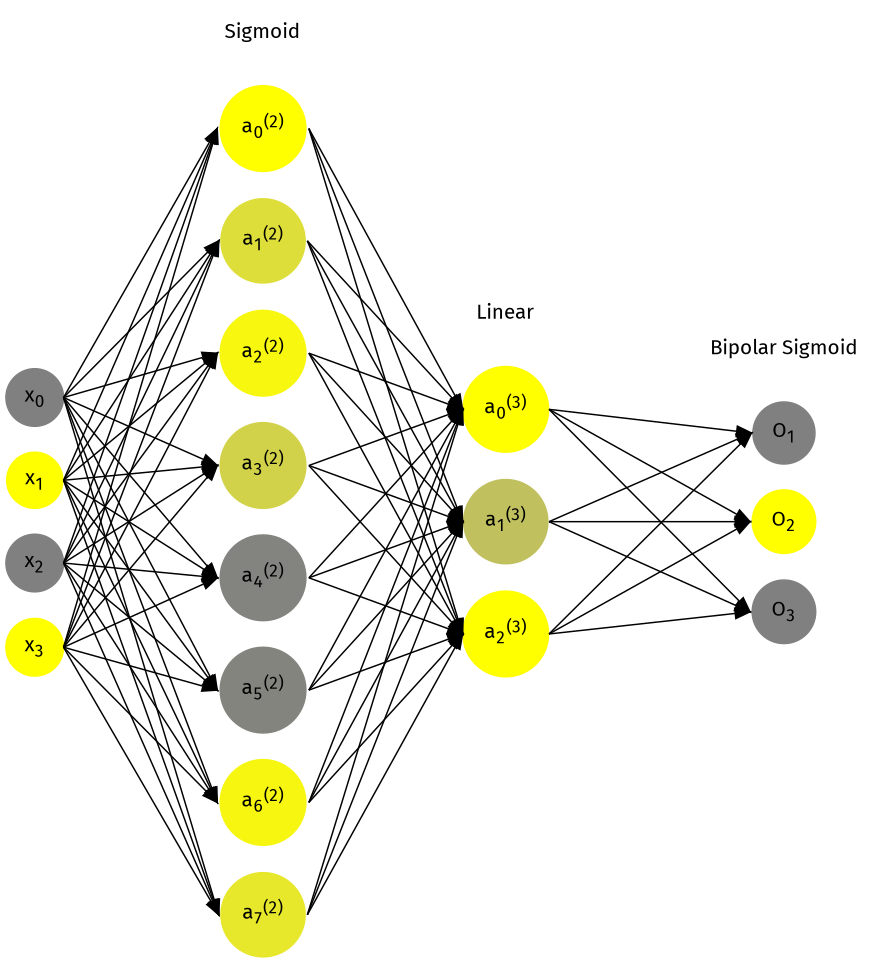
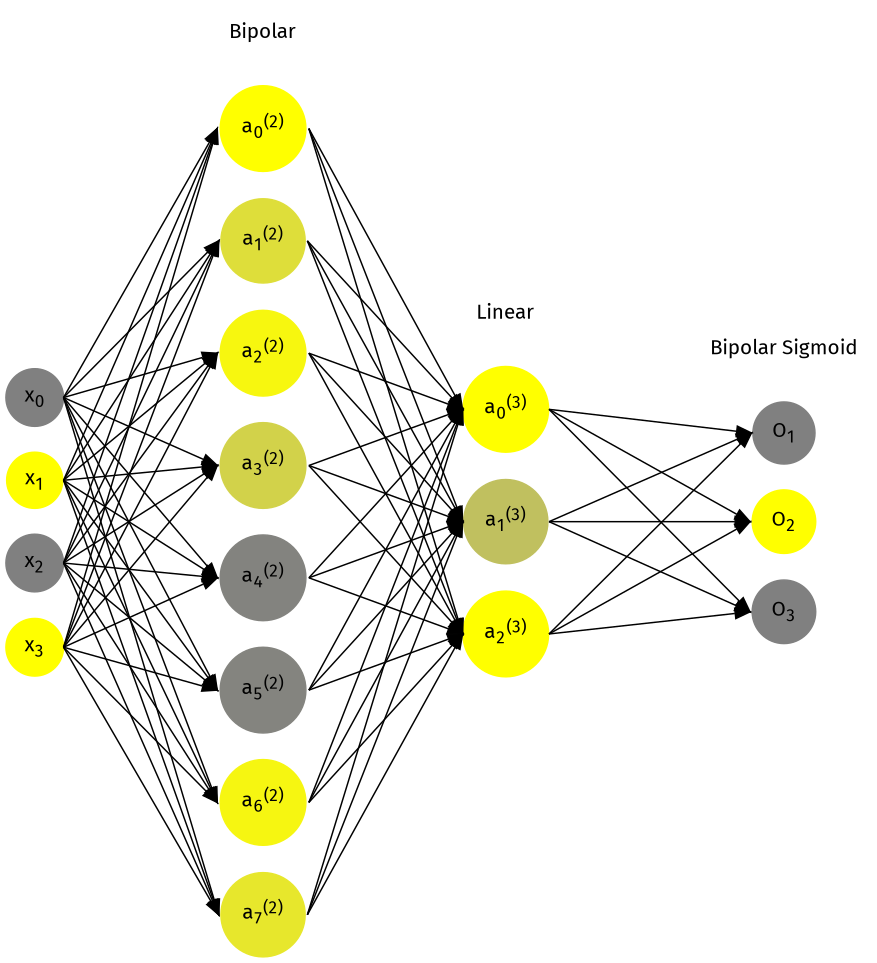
  digraph {
    rankdir=LR
    ranksep=1.4
    splines=false
    fontname="Fira Sans"
    node [color="0.1667, 0.0, 0.5" fillcolor="0.1667, 0.0, 0.5" shape=circle style=filled fontname="Fira Sans"]
    edge [headport=w style=solid tailport=e fontname="Fira Sans"]
    n1 [label=<x<sub>0</sub>>]
    n2 [color="0.1667, 1.0, 1.0" fillcolor="0.1667, 1.0, 1.0" label=<x<sub>1</sub>>]
    n3 [label=<x<sub>2</sub>>]
    n4 [color="0.1667, 1.0, 1.0" fillcolor="0.1667, 1.0, 1.0" label=<x<sub>3</sub>>]
    n5 [color="0.1667, 0.999730, 0.999865" fillcolor="0.1667, 0.999730, 0.999865" label=<a<sub>0</sub><sup>(2)</sup>>]
    n6 [color="0.1667, 0.739313, 0.869657" fillcolor="0.1667, 0.739313, 0.869657" label=<a<sub>1</sub><sup>(2)</sup>>]
    n7 [color="0.1667, 0.936487, 0.968243" fillcolor="0.1667, 0.936487, 0.968243" label=<a<sub>2</sub><sup>(2)</sup>>]
    n8 [color="0.1667, 0.646998, 0.823499" fillcolor="0.1667, 0.646998, 0.823499" label=<a<sub>3</sub><sup>(2)</sup>>]
    n9 [color="0.1667, 0.030495, 0.515248" fillcolor="0.1667, 0.030495, 0.515248" label=<a<sub>4</sub><sup>(2)</sup>>]
    n10 [color="0.1667, 0.034175, 0.517087" fillcolor="0.1667, 0.034175, 0.517087" label=<a<sub>5</sub><sup>(2)</sup>>]
    n11 [color="0.1667, 0.929204, 0.964602" fillcolor="0.1667, 0.929204, 0.964602" label=<a<sub>6</sub><sup>(2)</sup>>]
    n12 [color="0.1667, 0.807124, 0.903562" fillcolor="0.1667, 0.807124, 0.903562" label=<a<sub>7</sub><sup>(2)</sup>>]
    n13 [color="0.1667, 1.267157, 1.133578" fillcolor="0.1667, 1.267157, 1.133578" label=<a<sub>0</sub><sup>(3)</sup>>]
    n14 [color="0.1667, 0.503628, 0.751814" fillcolor="0.1667, 0.503628, 0.751814" label=<a<sub>1</sub><sup>(3)</sup>>]
    n15 [color="0.1667, 1.372569, 1.186285" fillcolor="0.1667, 1.372569, 1.186285" label=<a<sub>2</sub><sup>(3)</sup>>]
    n16 [label=<O<sub>1</sub>>]
    n17 [color="0.1667, 1.0, 1.0" fillcolor="0.1667, 1.0, 1.0" label=<O<sub>2</sub>>]
    n18 [label=<O<sub>3</sub>>]
-   n19 [label=Sigmoid shape=plaintext color="" fillcolor="" style=""]
+   n19 [label=Bipolar shape=plaintext color="" fillcolor="" style=""]
    n20 [label=Linear shape=plaintext color="" fillcolor="" style=""]
    n21 [label="Bipolar Sigmoid" shape=plaintext color="" fillcolor="" style=""]
    subgraph sub_1 {
      n1
    }
    subgraph sub_2 {
      n2
    }
    subgraph sub_3 {
      n3
    }
    subgraph sub_4 {
      n4
    }
    subgraph sub_5 {
      n5
    }
    subgraph sub_6 {
      n6
    }
    subgraph sub_7 {
      n7
    }
    subgraph sub_8 {
      n8
    }
    subgraph sub_9 {
      n9
    }
    subgraph sub_10 {
      n10
    }
    subgraph sub_11 {
      n11
    }
    subgraph sub_12 {
      n12
    }
    subgraph sub_13 {
      n13
    }
    subgraph sub_14 {
      n14
    }
    subgraph sub_15 {
      n15
    }
    subgraph sub_16 {
      n16
    }
    subgraph sub_17 {
      n17
    }
    subgraph sub_18 {
      n18
    }
    subgraph sub_19 {
      rank=same
      n1
      n2
      n3
      n4
    }
    subgraph sub_20 {
      rank=same
      n5
      n6
      n7
      n8
      n9
      n10
      n11
      n12
    }
    subgraph sub_21 {
      rank=same
      n13
      n14
      n15
    }
    subgraph sub_22 {
      rank=same
      n16
      n17
      n18
    }
    subgraph sub_23 {
      rank=same
      n5
      n19
    }
    subgraph sub_24 {
      rank=same
      n13
      n20
    }
    subgraph sub_25 {
      rank=same
      n16
      n21
    }
    n1 -> n2 [style=invis]
    n1 -> n5
    n1 -> n6
    n1 -> n7
    n1 -> n8
    n1 -> n9
    n1 -> n10
    n1 -> n11
    n1 -> n12
    n2 -> n3 [style=invis]
    n2 -> n5
    n2 -> n6
    n2 -> n7
    n2 -> n8
    n2 -> n9
    n2 -> n10
    n2 -> n11
    n2 -> n12
    n3 -> n4 [style=invis]
    n3 -> n5
    n3 -> n6
    n3 -> n7
    n3 -> n8
    n3 -> n9
    n3 -> n10
    n3 -> n11
    n3 -> n12
    n4 -> n5
    n4 -> n6
    n4 -> n7
    n4 -> n8
    n4 -> n9
    n4 -> n10
    n4 -> n11
    n4 -> n12
    n5 -> n6 [style=invis]
    n5 -> n13
    n5 -> n14
    n5 -> n15
    n6 -> n7 [style=invis]
    n6 -> n13
    n6 -> n14
    n6 -> n15
    n7 -> n8 [style=invis]
    n7 -> n13
    n7 -> n14
    n7 -> n15
    n8 -> n9 [style=invis]
    n8 -> n13
    n8 -> n14
    n8 -> n15
    n9 -> n10 [style=invis]
    n9 -> n13
    n9 -> n14
    n9 -> n15
    n10 -> n11 [style=invis]
    n10 -> n13
    n10 -> n14
    n10 -> n15
    n11 -> n12 [style=invis]
    n11 -> n13
    n11 -> n14
    n11 -> n15
    n12 -> n13
    n12 -> n14
    n12 -> n15
    n13 -> n14 [style=invis]
    n13 -> n16
    n13 -> n17
    n13 -> n18
    n14 -> n15 [style=invis]
    n14 -> n16
    n14 -> n17
    n14 -> n18
    n15 -> n16
    n15 -> n17
    n15 -> n18
    n16 -> n17 [style=invis]
    n17 -> n18 [style=invis]
    n19 -> n5 [style=invis]
    n20 -> n13 [style=invis]
    n21 -> n16 [style=invis]
  }
